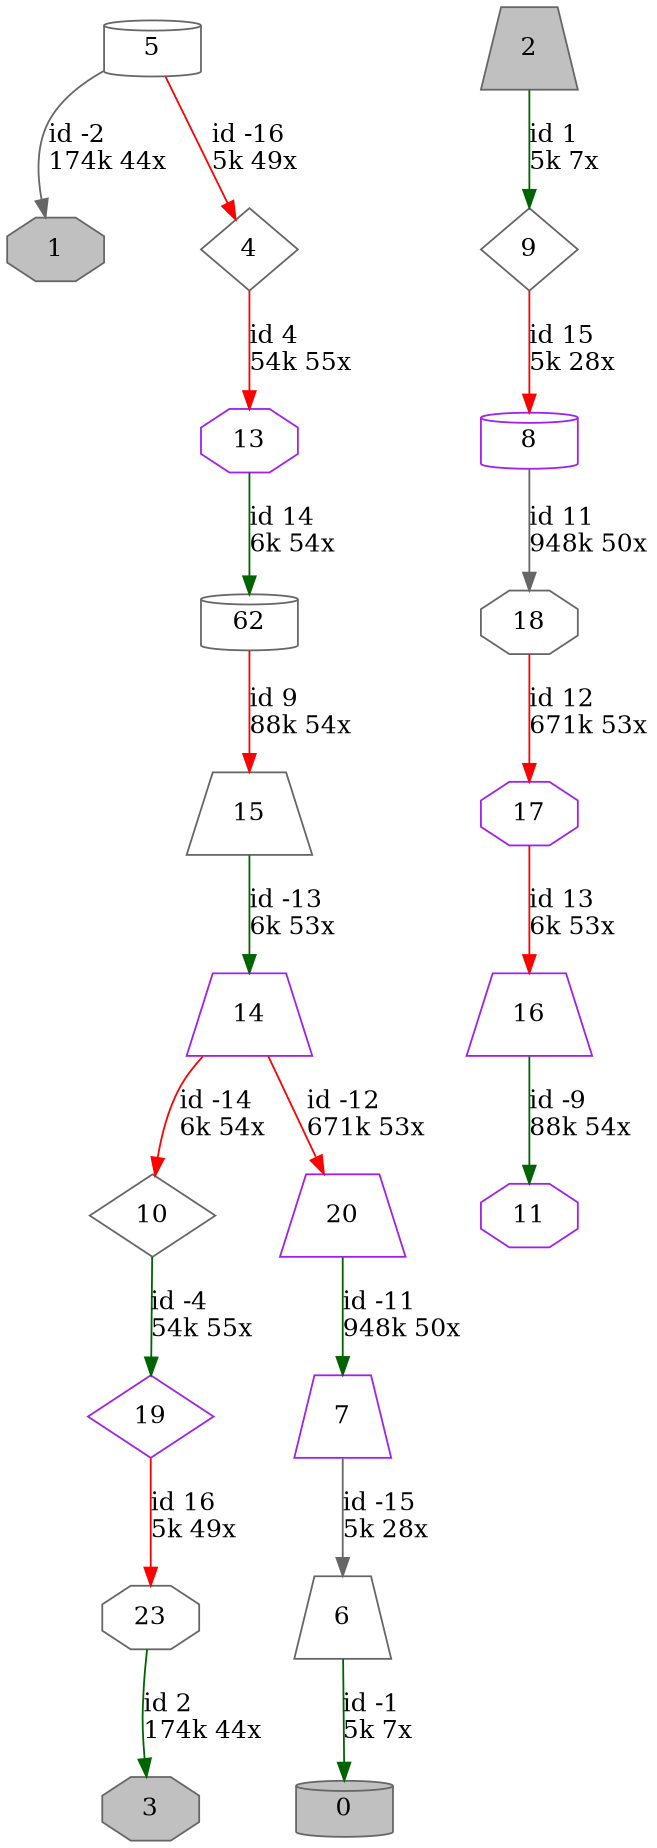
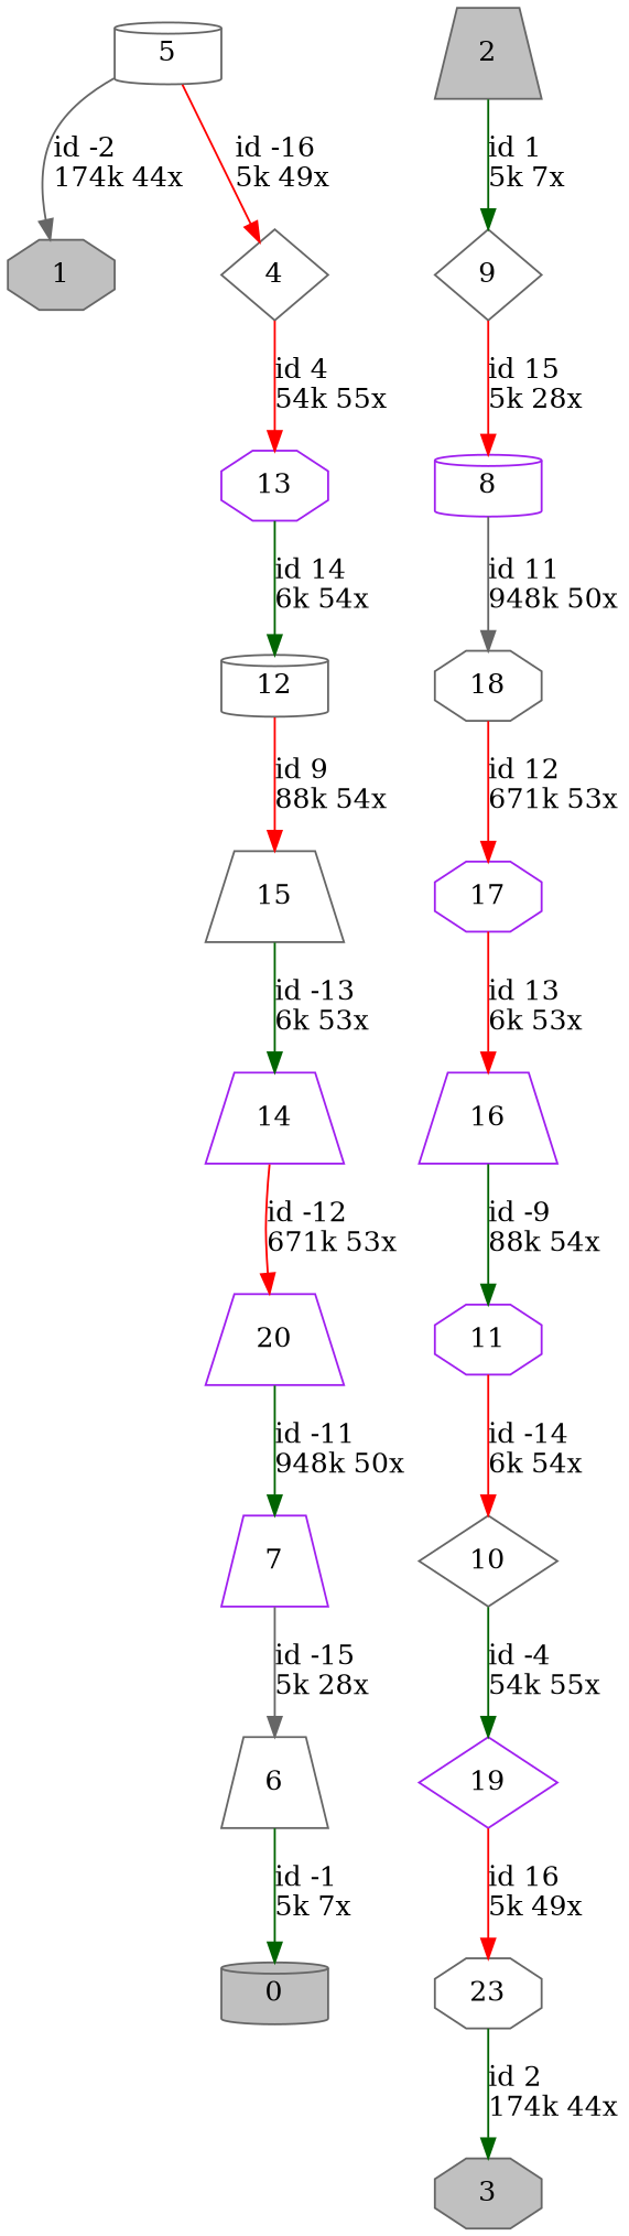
  digraph {
    nodesep=0.5
    node [color=gray40 shape=octagon]
    edge [color=red]
    0 [fillcolor=grey height=0.3 shape=cylinder style=filled]
    1 [fillcolor=grey height=0.3 style=filled]
    5 [height=0.3 shape=cylinder]
    4 [height=0.3 shape=diamond]
    2 [fillcolor=grey height=0.3 shape=trapezium style=filled]
    9 [height=0.3 shape=diamond]
    8 [color=purple height=0.3 shape=cylinder]
    3 [fillcolor=grey height=0.3 style=filled]
    13 [color=purple height=0.3]
-   12 [height=0.3 shape=cylinder label=62]
+   12 [height=0.3 shape=cylinder]
    7 [color=purple height=0.3 shape=trapezium]
    6 [height=0.3 shape=trapezium]
    18 [height=0.3]
    17 [color=purple height=0.3]
    11 [color=purple height=0.3]
    10 [height=0.3 shape=diamond]
    19 [color=purple height=0.3 shape=diamond]
    n18 [height=0.3 label=23]
    15 [height=0.3 shape=trapezium]
    14 [color=purple height=0.3 shape=trapezium]
    20 [color=purple height=0.3 shape=trapezium]
    16 [color=purple height=0.3 shape=trapezium]
    5 -> 1 [color=gray40 label="id -2\l174k 44x"]
    5 -> 4 [label="id -16\l5k 49x"]
    4 -> 13 [label="id 4\l54k 55x"]
    2 -> 9 [color=darkgreen label="id 1\l5k 7x"]
    9 -> 8 [label="id 15\l5k 28x"]
    8 -> 18 [color=gray40 label="id 11\l948k 50x"]
    13 -> 12 [color=darkgreen label="id 14\l6k 54x"]
    12 -> 15 [label="id 9\l88k 54x"]
    7 -> 6 [color=gray40 label="id -15\l5k 28x"]
    6 -> 0 [color=darkgreen label="id -1\l5k 7x"]
    18 -> 17 [label="id 12\l671k 53x"]
    17 -> 16 [label="id 13\l6k 53x"]
-   14 -> 10 [label="id -14\l6k 54x"]
+   11 -> 10 [label="id -14\l6k 54x"]
    10 -> 19 [color=darkgreen label="id -4\l54k 55x"]
    19 -> n18 [label="id 16\l5k 49x"]
    n18 -> 3 [color=darkgreen label="id 2\l174k 44x"]
    15 -> 14 [color=darkgreen label="id -13\l6k 53x"]
    14 -> 20 [label="id -12\l671k 53x"]
    20 -> 7 [color=darkgreen label="id -11\l948k 50x"]
    16 -> 11 [color=darkgreen label="id -9\l88k 54x"]
  }
